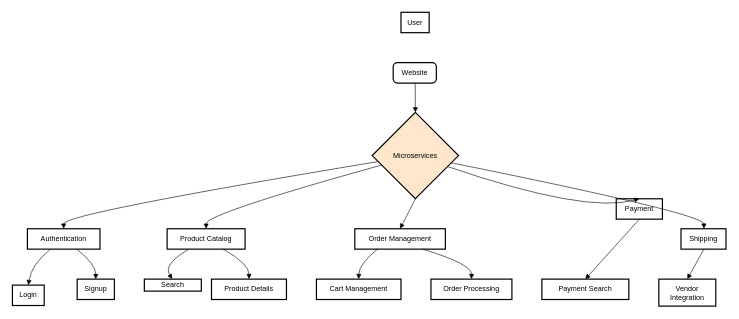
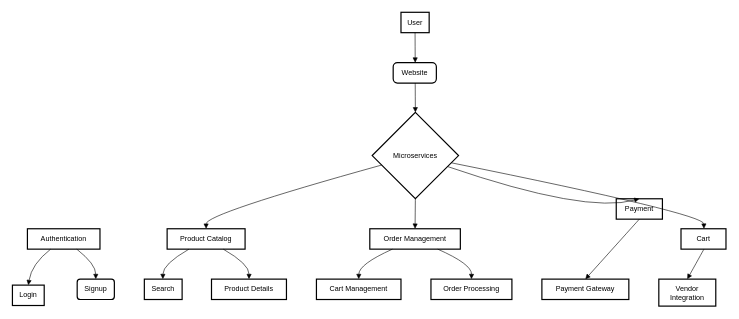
  <mxCell id="0" />
  <mxCell id="1" parent="0" />
  <mxCell id="2" value="User" style="whiteSpace=wrap;strokeWidth=2;" vertex="1" parent="1"><mxGeometry x="668" width="47" height="34" as="geometry" y="20" /></mxCell>
  <mxCell id="3" value="Website" style="rounded=1;absoluteArcSize=1;arcSize=14;whiteSpace=wrap;strokeWidth=2;" vertex="1" parent="1"><mxGeometry x="655" y="104" width="72" height="34" as="geometry" /></mxCell>
- <mxCell id="4" value="Microservices" style="rhombus;strokeWidth=2;whiteSpace=wrap;fillColor=#ffe6cc;" vertex="1" parent="1"><mxGeometry x="620" y="187" width="144" height="144" as="geometry" /></mxCell>
+ <mxCell id="4" value="Microservices" style="rhombus;strokeWidth=2;whiteSpace=wrap;" vertex="1" parent="1"><mxGeometry x="620" y="187" width="144" height="144" as="geometry" /></mxCell>
  <mxCell id="5" value="Authentication" style="whiteSpace=wrap;strokeWidth=2;" vertex="1" parent="1"><mxGeometry x="45" y="381" width="121" height="34" as="geometry" /></mxCell>
  <mxCell id="6" value="Product Catalog" style="whiteSpace=wrap;strokeWidth=2;" vertex="1" parent="1"><mxGeometry x="278" y="381" width="130" height="34" as="geometry" /></mxCell>
- <mxCell id="7" value="Order Management" style="whiteSpace=wrap;strokeWidth=2;" vertex="1" parent="1"><mxGeometry x="591" y="381" width="151" height="34" as="geometry" /></mxCell>
+ <mxCell id="7" value="Order Management" style="whiteSpace=wrap;strokeWidth=2;" vertex="1" parent="1"><mxGeometry x="616" y="381" width="151" height="34" as="geometry" /></mxCell>
  <mxCell id="8" value="Payment" style="whiteSpace=wrap;strokeWidth=2;" vertex="1" parent="1"><mxGeometry x="1027" y="331" width="77" height="34" as="geometry" /></mxCell>
- <mxCell id="9" value="Shipping" style="whiteSpace=wrap;strokeWidth=2;" vertex="1" parent="1"><mxGeometry x="1135" y="381" width="75" height="34" as="geometry" /></mxCell>
+ <mxCell id="9" value="Cart" style="whiteSpace=wrap;strokeWidth=2;" vertex="1" parent="1"><mxGeometry x="1135" y="381" width="75" height="34" as="geometry" /></mxCell>
  <mxCell id="10" value="Login" style="whiteSpace=wrap;strokeWidth=2;" vertex="1" parent="1"><mxGeometry x="20" y="475" width="53" height="34" as="geometry" /></mxCell>
- <mxCell id="11" value="Signup" style="whiteSpace=wrap;strokeWidth=2;" vertex="1" parent="1"><mxGeometry x="128" y="465" width="62" height="34" as="geometry" /></mxCell>
- <mxCell id="12" value="Search" style="whiteSpace=wrap;strokeWidth=2;" vertex="1" parent="1"><mxGeometry x="240" y="465" width="95" height="20" as="geometry" /></mxCell>
+ <mxCell id="11" value="Signup" style="whiteSpace=wrap;strokeWidth=2;rounded=1;" vertex="1" parent="1"><mxGeometry x="128" y="465" width="62" height="34" as="geometry" /></mxCell>
+ <mxCell id="12" value="Search" style="whiteSpace=wrap;strokeWidth=2;" vertex="1" parent="1"><mxGeometry x="240" y="465" width="63" height="34" as="geometry" /></mxCell>
  <mxCell id="13" value="Product Details" style="whiteSpace=wrap;strokeWidth=2;" vertex="1" parent="1"><mxGeometry x="352" y="465" width="125" height="34" as="geometry" /></mxCell>
  <mxCell id="14" value="Cart Management" style="whiteSpace=wrap;strokeWidth=2;" vertex="1" parent="1"><mxGeometry x="527" y="465" width="141" height="34" as="geometry" /></mxCell>
  <mxCell id="15" value="Order Processing" style="whiteSpace=wrap;strokeWidth=2;" vertex="1" parent="1"><mxGeometry x="718" y="465" width="135" height="34" as="geometry" /></mxCell>
- <mxCell id="16" value="Payment Search" style="whiteSpace=wrap;strokeWidth=2;" vertex="1" parent="1"><mxGeometry x="903" y="465" width="145" height="34" as="geometry" /></mxCell>
+ <mxCell id="16" value="Payment Gateway" style="whiteSpace=wrap;strokeWidth=2;" vertex="1" parent="1"><mxGeometry x="903" y="465" width="145" height="34" as="geometry" /></mxCell>
  <mxCell id="17" value="Vendor Integration" style="whiteSpace=wrap;strokeWidth=2;" vertex="1" parent="1"><mxGeometry x="1098" y="465" width="95" height="45" as="geometry" /></mxCell>
+ <mxCell id="18" value="" style="curved=1;startArrow=none;endArrow=block;exitX=0.5;exitY=0.99;entryX=0.51;entryY=-0.01;" edge="1" parent="1" source="2" target="3"><mxGeometry relative="1" as="geometry"><Array as="points" /></mxGeometry></mxCell>
  <mxCell id="19" value="" style="curved=1;startArrow=none;endArrow=block;exitX=0.51;exitY=0.98;entryX=0.5;entryY=0;" edge="1" parent="1" source="3" target="4"><mxGeometry relative="1" as="geometry"><Array as="points" /></mxGeometry></mxCell>
- <mxCell id="20" value="" style="curved=1;startArrow=none;endArrow=block;exitX=0;exitY=0.58;entryX=0.5;entryY=0.01;" edge="1" parent="1" source="4" target="5"><mxGeometry relative="1" as="geometry"><Array as="points"><mxPoint x="105" y="356" /></Array></mxGeometry></mxCell>
  <mxCell id="21" value="" style="curved=1;startArrow=none;endArrow=block;exitX=0;exitY=0.64;entryX=0.5;entryY=0.01;" edge="1" parent="1" source="4" target="6"><mxGeometry relative="1" as="geometry"><Array as="points"><mxPoint x="343" y="356" /></Array></mxGeometry></mxCell>
  <mxCell id="22" value="" style="curved=1;startArrow=none;endArrow=block;exitX=0.5;exitY=1;entryX=0.5;entryY=0.01;" edge="1" parent="1" source="4" target="7"><mxGeometry relative="1" as="geometry"><Array as="points" /></mxGeometry></mxCell>
  <mxCell id="23" value="" style="curved=1;startArrow=none;endArrow=block;exitX=1;exitY=0.67;entryX=0.5;entryY=0.01;" edge="1" parent="1" source="4" target="8"><mxGeometry relative="1" as="geometry"><Array as="points"><mxPoint x="976" y="356" /></Array></mxGeometry></mxCell>
  <mxCell id="24" value="" style="curved=1;startArrow=none;endArrow=block;exitX=1;exitY=0.6;entryX=0.51;entryY=0.01;" edge="1" parent="1" source="4" target="9"><mxGeometry relative="1" as="geometry"><Array as="points"><mxPoint x="1173" y="356" /></Array></mxGeometry></mxCell>
  <mxCell id="25" value="" style="curved=1;startArrow=none;endArrow=block;exitX=0.32;exitY=1;entryX=0.5;entryY=0;" edge="1" parent="1" source="5" target="10"><mxGeometry relative="1" as="geometry"><Array as="points"><mxPoint x="52" y="440" /></Array></mxGeometry></mxCell>
  <mxCell id="26" value="" style="curved=1;startArrow=none;endArrow=block;exitX=0.68;exitY=1;entryX=0.5;entryY=0;" edge="1" parent="1" source="5" target="11"><mxGeometry relative="1" as="geometry"><Array as="points"><mxPoint x="159" y="440" /></Array></mxGeometry></mxCell>
  <mxCell id="27" value="" style="curved=1;startArrow=none;endArrow=block;exitX=0.28;exitY=1;entryX=0.49;entryY=0;" edge="1" parent="1" source="6" target="12"><mxGeometry relative="1" as="geometry"><Array as="points"><mxPoint x="271" y="440" /></Array></mxGeometry></mxCell>
  <mxCell id="28" value="" style="curved=1;startArrow=none;endArrow=block;exitX=0.72;exitY=1;entryX=0.5;entryY=0;" edge="1" parent="1" source="6" target="13"><mxGeometry relative="1" as="geometry"><Array as="points"><mxPoint x="415" y="440" /></Array></mxGeometry></mxCell>
  <mxCell id="29" value="" style="curved=1;startArrow=none;endArrow=block;exitX=0.25;exitY=1;entryX=0.5;entryY=0;" edge="1" parent="1" source="7" target="14"><mxGeometry relative="1" as="geometry"><Array as="points"><mxPoint x="598" y="440" /></Array></mxGeometry></mxCell>
  <mxCell id="30" value="" style="curved=1;startArrow=none;endArrow=block;exitX=0.75;exitY=1;entryX=0.5;entryY=0;" edge="1" parent="1" source="7" target="15"><mxGeometry relative="1" as="geometry"><Array as="points"><mxPoint x="786" y="440" /></Array></mxGeometry></mxCell>
  <mxCell id="31" value="" style="curved=1;startArrow=none;endArrow=block;exitX=0.5;exitY=1;entryX=0.5;entryY=0;" edge="1" parent="1" source="8" target="16"><mxGeometry relative="1" as="geometry"><Array as="points" /></mxGeometry></mxCell>
  <mxCell id="32" value="" style="curved=1;startArrow=none;endArrow=block;exitX=0.51;exitY=1;entryX=0.5;entryY=0;" edge="1" parent="1" source="9" target="17"><mxGeometry relative="1" as="geometry"><Array as="points" /></mxGeometry></mxCell>
